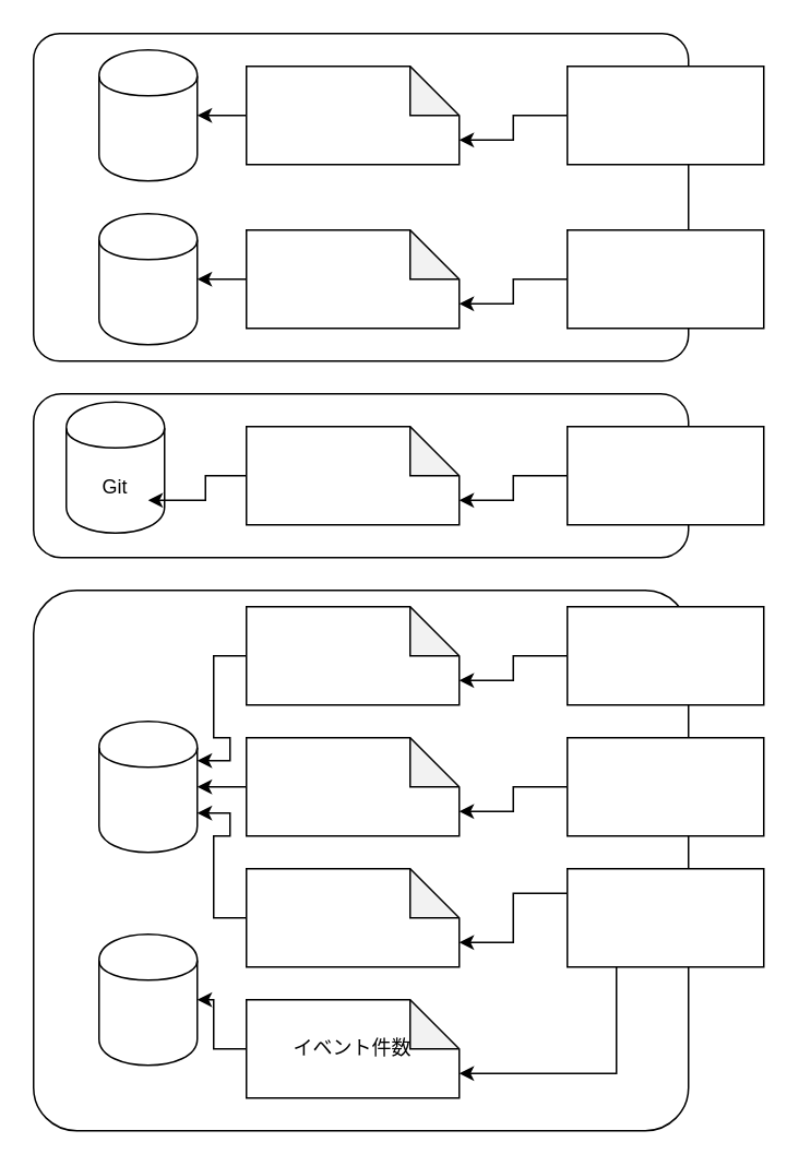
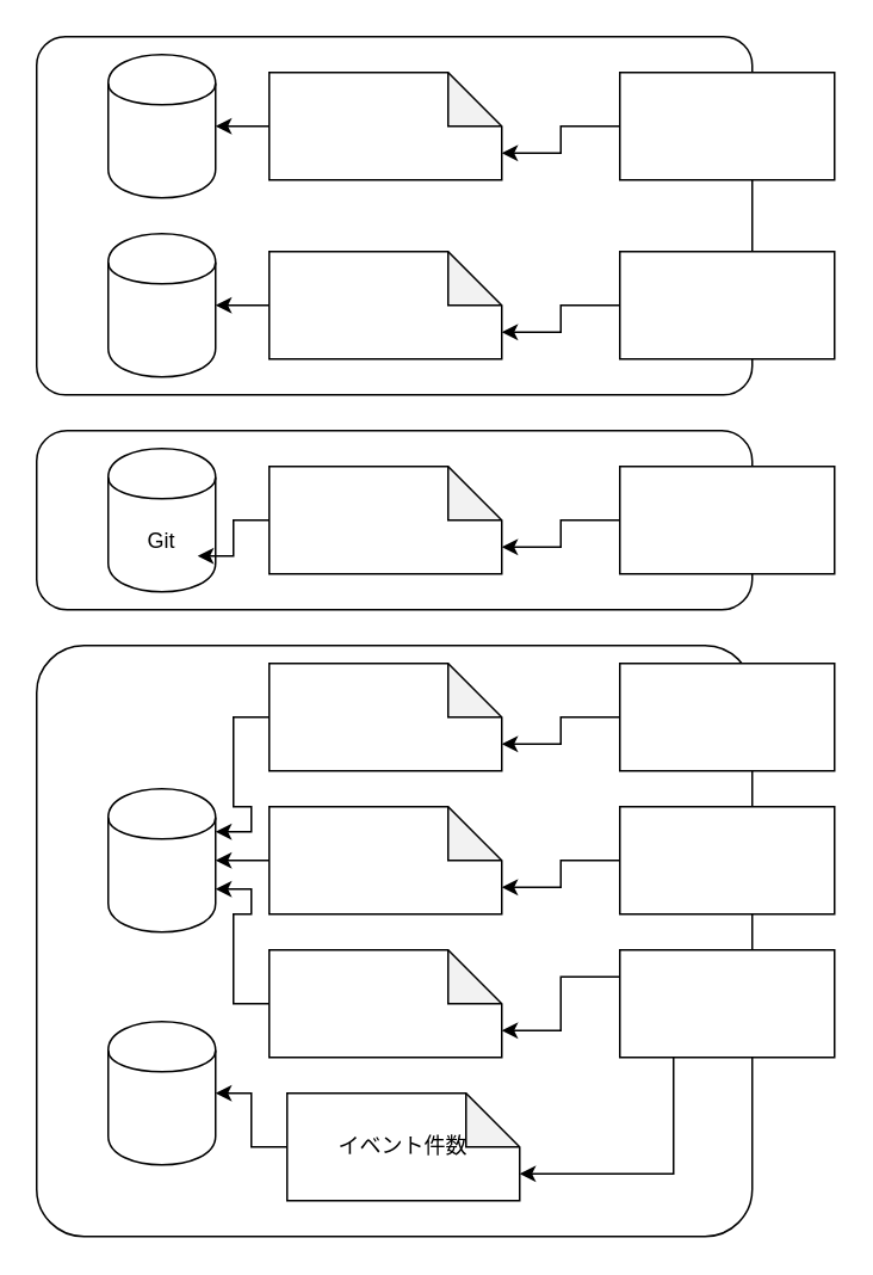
  <mxCell id="0" />
  <mxCell id="1" parent="0" />
  <mxCell id="2" value="" style="rounded=1;whiteSpace=wrap;html=1;arcSize=17;" vertex="1" parent="1"><mxGeometry x="20" y="240" width="400" height="100" as="geometry" /></mxCell>
  <mxCell id="3" value="" style="rounded=1;whiteSpace=wrap;html=1;arcSize=8;" vertex="1" parent="1"><mxGeometry x="20" y="20" width="400" height="200" as="geometry" /></mxCell>
  <mxCell id="4" value="" style="rounded=1;whiteSpace=wrap;html=1;arcSize=8;" vertex="1" parent="1"><mxGeometry x="20" y="360" width="400" height="330" as="geometry" /></mxCell>
  <mxCell id="5" style="edgeStyle=orthogonalEdgeStyle;rounded=0;orthogonalLoop=1;jettySize=auto;html=1;exitX=0;exitY=0.5;exitDx=0;exitDy=0;entryX=0;entryY=0;entryDx=130;entryDy=45;entryPerimeter=0;" edge="1" parent="1" source="6" target="20"><mxGeometry relative="1" as="geometry" /></mxCell>
  <mxCell id="6" value="" style="rounded=0;whiteSpace=wrap;html=1;" parent="1" vertex="1"><mxGeometry x="346" y="370" width="120" height="60" as="geometry" /></mxCell>
  <mxCell id="7" style="edgeStyle=orthogonalEdgeStyle;rounded=0;orthogonalLoop=1;jettySize=auto;html=1;exitX=0;exitY=0.5;exitDx=0;exitDy=0;entryX=0;entryY=0;entryDx=130;entryDy=45;entryPerimeter=0;" edge="1" parent="1" source="8" target="22"><mxGeometry relative="1" as="geometry" /></mxCell>
  <mxCell id="8" value="" style="rounded=0;whiteSpace=wrap;html=1;" parent="1" vertex="1"><mxGeometry x="346" y="450" width="120" height="60" as="geometry" /></mxCell>
  <mxCell id="9" style="edgeStyle=orthogonalEdgeStyle;rounded=0;orthogonalLoop=1;jettySize=auto;html=1;exitX=0;exitY=0.25;exitDx=0;exitDy=0;entryX=0;entryY=0;entryDx=130;entryDy=45;entryPerimeter=0;" edge="1" parent="1" source="11" target="25"><mxGeometry relative="1" as="geometry" /></mxCell>
  <mxCell id="10" style="edgeStyle=orthogonalEdgeStyle;rounded=0;orthogonalLoop=1;jettySize=auto;html=1;exitX=0.25;exitY=1;exitDx=0;exitDy=0;entryX=0;entryY=0;entryDx=130;entryDy=45;entryPerimeter=0;" edge="1" parent="1" source="11" target="30"><mxGeometry relative="1" as="geometry" /></mxCell>
  <mxCell id="11" value="" style="rounded=0;whiteSpace=wrap;html=1;" parent="1" vertex="1"><mxGeometry x="346" y="530" width="120" height="60" as="geometry" /></mxCell>
  <mxCell id="12" value="" style="shape=cylinder;whiteSpace=wrap;html=1;boundedLbl=1;backgroundOutline=1;" vertex="1" parent="1"><mxGeometry x="60" y="440" width="60" height="80" as="geometry" /></mxCell>
  <mxCell id="13" style="edgeStyle=orthogonalEdgeStyle;rounded=0;orthogonalLoop=1;jettySize=auto;html=1;exitX=0;exitY=0.5;exitDx=0;exitDy=0;entryX=0;entryY=0;entryDx=130;entryDy=45;entryPerimeter=0;" edge="1" parent="1" source="14" target="29"><mxGeometry relative="1" as="geometry" /></mxCell>
  <mxCell id="14" value="" style="rounded=0;whiteSpace=wrap;html=1;" vertex="1" parent="1"><mxGeometry x="346" y="40" width="120" height="60" as="geometry" /></mxCell>
  <mxCell id="15" style="edgeStyle=orthogonalEdgeStyle;rounded=0;orthogonalLoop=1;jettySize=auto;html=1;exitX=0;exitY=0.5;exitDx=0;exitDy=0;entryX=0;entryY=0;entryDx=130;entryDy=45;entryPerimeter=0;" edge="1" parent="1" source="16" target="27"><mxGeometry relative="1" as="geometry" /></mxCell>
  <mxCell id="16" value="" style="rounded=0;whiteSpace=wrap;html=1;" vertex="1" parent="1"><mxGeometry x="346" y="140" width="120" height="60" as="geometry" /></mxCell>
  <mxCell id="17" value="" style="shape=cylinder;whiteSpace=wrap;html=1;boundedLbl=1;backgroundOutline=1;" vertex="1" parent="1"><mxGeometry x="60" y="30" width="60" height="80" as="geometry" /></mxCell>
  <mxCell id="18" value="" style="shape=cylinder;whiteSpace=wrap;html=1;boundedLbl=1;backgroundOutline=1;" vertex="1" parent="1"><mxGeometry x="60" y="130" width="60" height="80" as="geometry" /></mxCell>
  <mxCell id="19" style="edgeStyle=orthogonalEdgeStyle;rounded=0;orthogonalLoop=1;jettySize=auto;html=1;exitX=0;exitY=0.5;exitDx=0;exitDy=0;exitPerimeter=0;entryX=1;entryY=0.3;entryDx=0;entryDy=0;" edge="1" parent="1" source="20" target="12"><mxGeometry relative="1" as="geometry" /></mxCell>
  <mxCell id="20" value="" style="shape=note;whiteSpace=wrap;html=1;backgroundOutline=1;darkOpacity=0.05;" vertex="1" parent="1"><mxGeometry x="150" y="370" width="130" height="60" as="geometry" /></mxCell>
  <mxCell id="21" style="edgeStyle=orthogonalEdgeStyle;rounded=0;orthogonalLoop=1;jettySize=auto;html=1;exitX=0;exitY=0.5;exitDx=0;exitDy=0;exitPerimeter=0;entryX=1;entryY=0.5;entryDx=0;entryDy=0;" edge="1" parent="1" source="22" target="12"><mxGeometry relative="1" as="geometry" /></mxCell>
  <mxCell id="22" value="" style="shape=note;whiteSpace=wrap;html=1;backgroundOutline=1;darkOpacity=0.05;" vertex="1" parent="1"><mxGeometry x="150" y="450" width="130" height="60" as="geometry" /></mxCell>
  <mxCell id="23" style="edgeStyle=orthogonalEdgeStyle;rounded=0;orthogonalLoop=1;jettySize=auto;html=1;entryX=1;entryY=0.5;entryDx=0;entryDy=0;" edge="1" parent="1" source="30" target="31"><mxGeometry relative="1" as="geometry" /></mxCell>
  <mxCell id="24" style="edgeStyle=orthogonalEdgeStyle;rounded=0;orthogonalLoop=1;jettySize=auto;html=1;exitX=0;exitY=0.5;exitDx=0;exitDy=0;exitPerimeter=0;entryX=1;entryY=0.7;entryDx=0;entryDy=0;" edge="1" parent="1" source="25" target="12"><mxGeometry relative="1" as="geometry" /></mxCell>
  <mxCell id="25" value="" style="shape=note;whiteSpace=wrap;html=1;backgroundOutline=1;darkOpacity=0.05;" vertex="1" parent="1"><mxGeometry x="150" y="530" width="130" height="60" as="geometry" /></mxCell>
  <mxCell id="26" style="edgeStyle=orthogonalEdgeStyle;rounded=0;orthogonalLoop=1;jettySize=auto;html=1;exitX=0;exitY=0.5;exitDx=0;exitDy=0;exitPerimeter=0;entryX=1;entryY=0.5;entryDx=0;entryDy=0;" edge="1" parent="1" source="27" target="18"><mxGeometry relative="1" as="geometry" /></mxCell>
  <mxCell id="27" value="" style="shape=note;whiteSpace=wrap;html=1;backgroundOutline=1;darkOpacity=0.05;" vertex="1" parent="1"><mxGeometry x="150" y="140" width="130" height="60" as="geometry" /></mxCell>
  <mxCell id="28" style="edgeStyle=orthogonalEdgeStyle;rounded=0;orthogonalLoop=1;jettySize=auto;html=1;exitX=0;exitY=0.5;exitDx=0;exitDy=0;exitPerimeter=0;entryX=1;entryY=0.5;entryDx=0;entryDy=0;" edge="1" parent="1" source="29" target="17"><mxGeometry relative="1" as="geometry" /></mxCell>
  <mxCell id="29" value="" style="shape=note;whiteSpace=wrap;html=1;backgroundOutline=1;darkOpacity=0.05;" vertex="1" parent="1"><mxGeometry x="150" y="40" width="130" height="60" as="geometry" /></mxCell>
- <mxCell id="30" value="イベント件数" style="shape=note;whiteSpace=wrap;html=1;backgroundOutline=1;darkOpacity=0.05;" vertex="1" parent="1"><mxGeometry x="150" y="610" width="130" height="60" as="geometry" /></mxCell>
+ <mxCell id="30" value="イベント件数" style="shape=note;whiteSpace=wrap;html=1;backgroundOutline=1;darkOpacity=0.05;" vertex="1" parent="1"><mxGeometry x="160" y="610" width="130" height="60" as="geometry" /></mxCell>
  <mxCell id="31" value="" style="shape=cylinder;whiteSpace=wrap;html=1;boundedLbl=1;backgroundOutline=1;" vertex="1" parent="1"><mxGeometry x="60" y="570" width="60" height="80" as="geometry" /></mxCell>
- <mxCell id="32" value="Git" style="shape=cylinder;whiteSpace=wrap;html=1;boundedLbl=1;backgroundOutline=1;" vertex="1" parent="1"><mxGeometry x="40" y="245" width="60" height="80" as="geometry" /></mxCell>
+ <mxCell id="32" value="Git" style="shape=cylinder;whiteSpace=wrap;html=1;boundedLbl=1;backgroundOutline=1;" vertex="1" parent="1"><mxGeometry x="60" y="250" width="60" height="80" as="geometry" /></mxCell>
  <mxCell id="33" style="edgeStyle=orthogonalEdgeStyle;rounded=0;orthogonalLoop=1;jettySize=auto;html=1;exitX=0;exitY=0.5;exitDx=0;exitDy=0;entryX=0;entryY=0;entryDx=130;entryDy=45;entryPerimeter=0;" edge="1" parent="1" source="34" target="36"><mxGeometry relative="1" as="geometry" /></mxCell>
  <mxCell id="34" value="" style="rounded=0;whiteSpace=wrap;html=1;" vertex="1" parent="1"><mxGeometry x="346" y="260" width="120" height="60" as="geometry" /></mxCell>
  <mxCell id="35" style="edgeStyle=orthogonalEdgeStyle;rounded=0;orthogonalLoop=1;jettySize=auto;html=1;exitX=0;exitY=0.5;exitDx=0;exitDy=0;exitPerimeter=0;entryX=0.833;entryY=0.75;entryDx=0;entryDy=0;entryPerimeter=0;" edge="1" parent="1" source="36" target="32"><mxGeometry relative="1" as="geometry" /></mxCell>
  <mxCell id="36" value="" style="shape=note;whiteSpace=wrap;html=1;backgroundOutline=1;darkOpacity=0.05;" vertex="1" parent="1"><mxGeometry x="150" y="260" width="130" height="60" as="geometry" /></mxCell>
